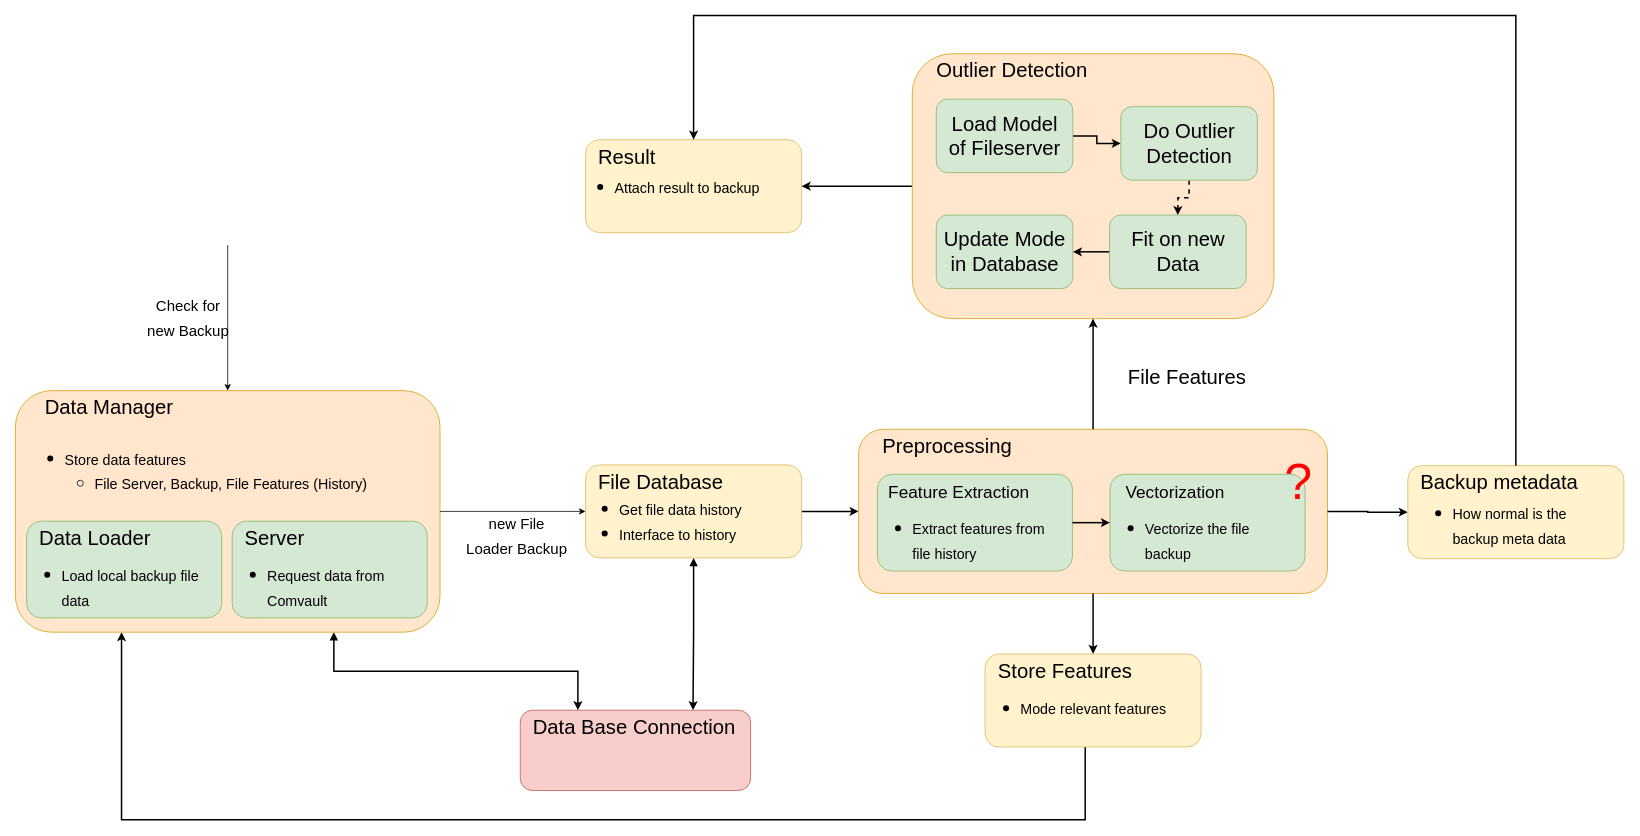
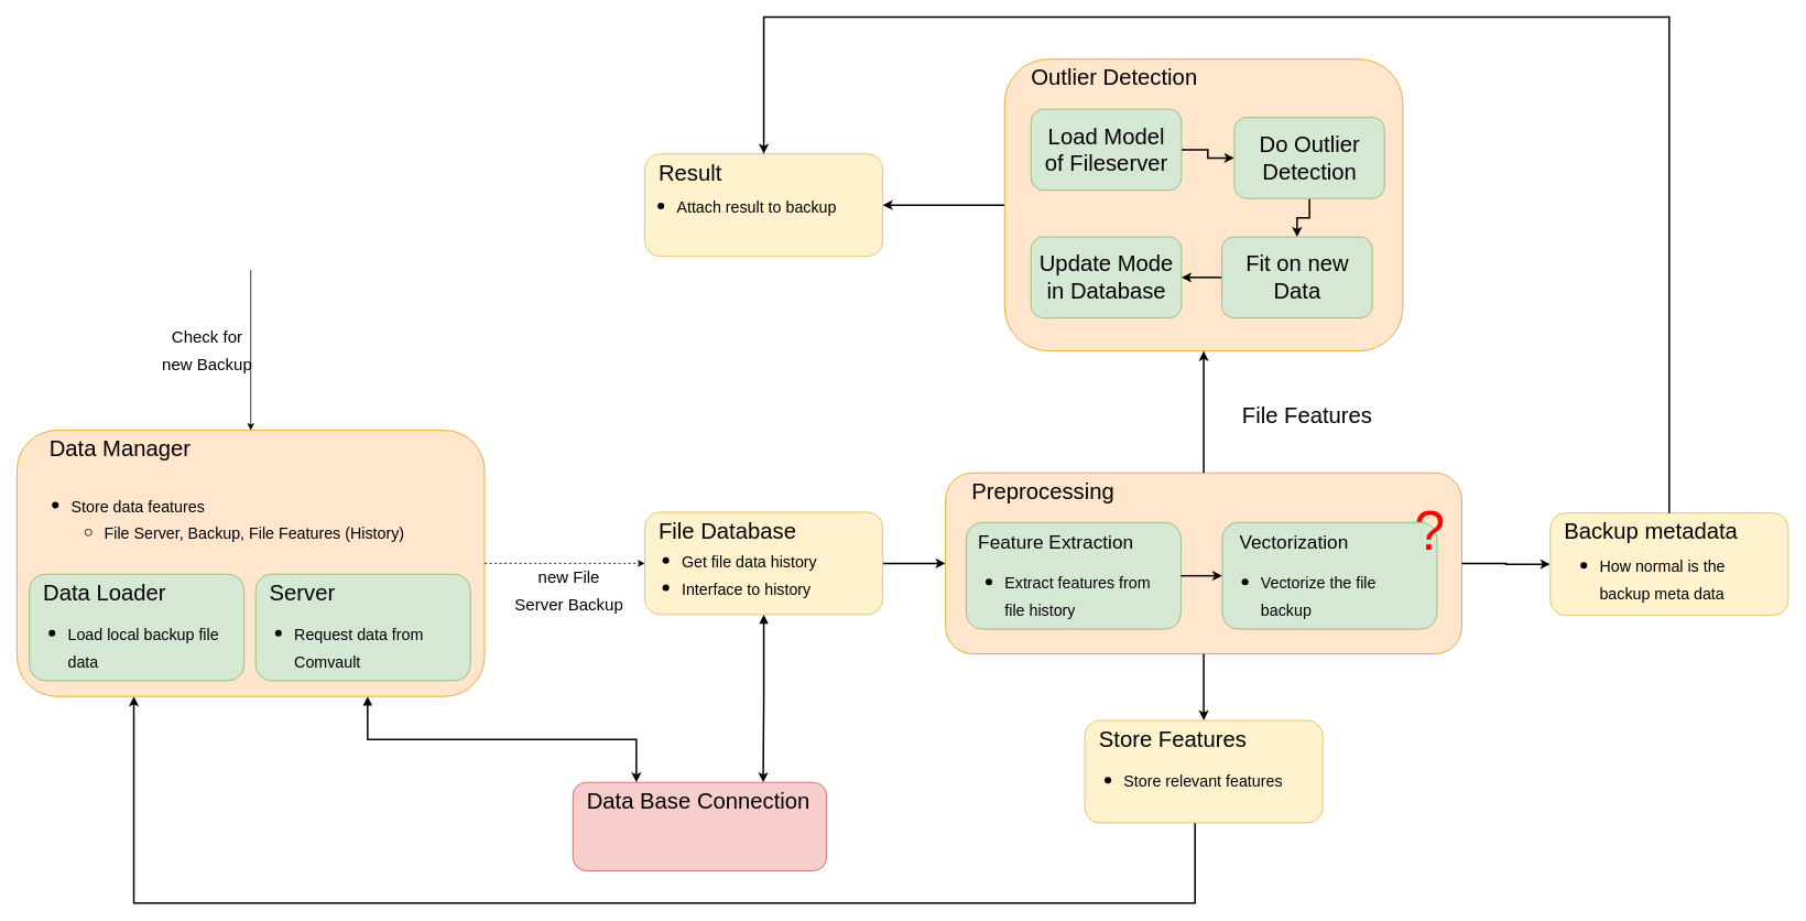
  <mxCell id="0" />
  <mxCell id="1" parent="0" />
  <mxCell id="2" style="edgeStyle=orthogonalEdgeStyle;rounded=0;orthogonalLoop=1;jettySize=auto;html=1;startArrow=none;startFill=0;strokeWidth=2;fontSize=27;entryX=0.25;entryY=1;entryDx=0;entryDy=0;exitX=0.5;exitY=1;exitDx=0;exitDy=0;" parent="1" source="34" target="4" edge="1"><mxGeometry relative="1" as="geometry"><mxPoint x="1221" y="1109" as="targetPoint" /><Array as="points"><mxPoint x="1446" y="1092" /><mxPoint x="162" y="1092" /></Array></mxGeometry></mxCell>
  <mxCell id="3" style="edgeStyle=orthogonalEdgeStyle;rounded=0;orthogonalLoop=1;jettySize=auto;html=1;exitX=0.75;exitY=1;exitDx=0;exitDy=0;entryX=0.25;entryY=0;entryDx=0;entryDy=0;fontSize=27;strokeWidth=2;startArrow=block;startFill=1;" parent="1" source="4" target="21" edge="1"><mxGeometry relative="1" as="geometry" /></mxCell>
  <mxCell id="4" value="&amp;nbsp; &amp;nbsp; &amp;nbsp;Data Manager" style="rounded=1;whiteSpace=wrap;html=1;fillColor=#ffe6cc;strokeColor=#d79b00;align=left;verticalAlign=top;fontSize=27;" parent="1" vertex="1"><mxGeometry x="20" y="520" width="566" height="322" as="geometry" /></mxCell>
  <mxCell id="5" value="" style="group" parent="1" vertex="1" connectable="0"><mxGeometry x="309" y="694" width="260" height="129" as="geometry" /></mxCell>
  <mxCell id="6" value="&amp;nbsp; Server" style="rounded=1;whiteSpace=wrap;html=1;fillColor=#d5e8d4;strokeColor=#82b366;align=left;verticalAlign=top;fontSize=27;" parent="5" vertex="1"><mxGeometry width="260" height="129" as="geometry" /></mxCell>
  <mxCell id="7" value="&lt;ul&gt;&lt;li&gt;&lt;span style=&quot;font-size: 19px ; line-height: 100%&quot;&gt;Request data from Comvault&amp;nbsp;&lt;/span&gt;&lt;/li&gt;&lt;/ul&gt;" style="text;html=1;strokeColor=none;fillColor=none;align=left;verticalAlign=middle;whiteSpace=wrap;rounded=0;fontSize=27;" parent="5" vertex="1"><mxGeometry x="5" y="77" width="227" height="20" as="geometry" /></mxCell>
  <mxCell id="8" value="" style="group" parent="1" vertex="1" connectable="0"><mxGeometry x="35" y="694" width="260" height="129" as="geometry" /></mxCell>
  <mxCell id="9" value="&amp;nbsp; Data Loader" style="rounded=1;whiteSpace=wrap;html=1;fillColor=#d5e8d4;strokeColor=#82b366;align=left;verticalAlign=top;fontSize=27;" parent="8" vertex="1"><mxGeometry width="260" height="129" as="geometry" /></mxCell>
  <mxCell id="10" value="&lt;ul&gt;&lt;li&gt;&lt;span style=&quot;font-size: 19px ; line-height: 100%&quot;&gt;Load local backup file data&lt;/span&gt;&lt;/li&gt;&lt;/ul&gt;" style="text;html=1;strokeColor=none;fillColor=none;align=left;verticalAlign=middle;whiteSpace=wrap;rounded=0;fontSize=27;" parent="8" vertex="1"><mxGeometry x="5" y="77" width="227" height="20" as="geometry" /></mxCell>
  <mxCell id="11" value="&lt;ul&gt;&lt;li&gt;&lt;span style=&quot;font-size: 19px&quot;&gt;Store data features&lt;/span&gt;&lt;br&gt;&lt;/li&gt;&lt;ul&gt;&lt;li&gt;&lt;span style=&quot;font-size: 19px&quot;&gt;File Server, Backup, File Features (History)&lt;/span&gt;&lt;/li&gt;&lt;/ul&gt;&lt;/ul&gt;" style="text;html=1;strokeColor=none;fillColor=none;align=left;verticalAlign=middle;whiteSpace=wrap;rounded=0;fontSize=27;" parent="1" vertex="1"><mxGeometry x="44" y="577" width="472" height="98" as="geometry" /></mxCell>
  <mxCell id="12" value="" style="endArrow=classic;html=1;fontSize=27;entryX=0.5;entryY=0;entryDx=0;entryDy=0;" parent="1" target="4" edge="1"><mxGeometry width="50" height="50" relative="1" as="geometry"><mxPoint x="303" y="326" as="sourcePoint" /><mxPoint x="695" y="654" as="targetPoint" /></mxGeometry></mxCell>
  <mxCell id="13" value="&lt;font style=&quot;font-size: 20px&quot;&gt;Check for &lt;br&gt;new Backup&lt;/font&gt;" style="text;html=1;strokeColor=none;fillColor=none;align=center;verticalAlign=middle;whiteSpace=wrap;rounded=0;fontSize=27;" parent="1" vertex="1"><mxGeometry x="143" y="412" width="215" height="20" as="geometry" /></mxCell>
- <mxCell id="14" value="" style="endArrow=classic;html=1;fontSize=27;exitX=1;exitY=0.5;exitDx=0;exitDy=0;" parent="1" source="4" target="18" edge="1"><mxGeometry width="50" height="50" relative="1" as="geometry"><mxPoint x="313" y="336" as="sourcePoint" /><mxPoint x="782" y="681" as="targetPoint" /></mxGeometry></mxCell>
- <mxCell id="15" value="&lt;span style=&quot;font-size: 20px&quot;&gt;new File &lt;br&gt;Loader Backup&lt;/span&gt;" style="text;html=1;strokeColor=none;fillColor=none;align=center;verticalAlign=middle;whiteSpace=wrap;rounded=0;fontSize=27;" parent="1" vertex="1"><mxGeometry x="581" y="687" width="215" height="50" as="geometry" /></mxCell>
+ <mxCell id="14" value="" style="endArrow=classic;html=1;fontSize=27;exitX=1;exitY=0.5;exitDx=0;exitDy=0;dashed=1;" parent="1" source="4" target="18" edge="1"><mxGeometry width="50" height="50" relative="1" as="geometry"><mxPoint x="313" y="336" as="sourcePoint" /><mxPoint x="782" y="681" as="targetPoint" /></mxGeometry></mxCell>
+ <mxCell id="15" value="&lt;span style=&quot;font-size: 20px&quot;&gt;new File &lt;br&gt;Server Backup&lt;/span&gt;" style="text;html=1;strokeColor=none;fillColor=none;align=center;verticalAlign=middle;whiteSpace=wrap;rounded=0;fontSize=27;" parent="1" vertex="1"><mxGeometry x="581" y="687" width="215" height="50" as="geometry" /></mxCell>
  <mxCell id="16" style="edgeStyle=orthogonalEdgeStyle;rounded=0;orthogonalLoop=1;jettySize=auto;html=1;exitX=0.5;exitY=1;exitDx=0;exitDy=0;entryX=0.75;entryY=0;entryDx=0;entryDy=0;fontSize=27;startArrow=block;startFill=1;strokeWidth=2;" parent="1" source="18" target="21" edge="1"><mxGeometry relative="1" as="geometry" /></mxCell>
  <mxCell id="17" style="edgeStyle=orthogonalEdgeStyle;rounded=0;orthogonalLoop=1;jettySize=auto;html=1;entryX=0;entryY=0.5;entryDx=0;entryDy=0;startArrow=none;startFill=0;strokeWidth=2;fontSize=27;" parent="1" source="18" target="23" edge="1"><mxGeometry relative="1" as="geometry" /></mxCell>
  <mxCell id="18" value="&amp;nbsp; File Database" style="rounded=1;whiteSpace=wrap;html=1;fillColor=#fff2cc;strokeColor=#d6b656;align=left;verticalAlign=top;fontSize=27;" parent="1" vertex="1"><mxGeometry x="780" y="619" width="288" height="124" as="geometry" /></mxCell>
  <mxCell id="19" value="&lt;ul&gt;&lt;li&gt;&lt;span style=&quot;font-size: 19px&quot;&gt;Get file data history&lt;/span&gt;&lt;/li&gt;&lt;li&gt;&lt;span style=&quot;font-size: 19px&quot;&gt;Interface to history&lt;/span&gt;&lt;/li&gt;&lt;/ul&gt;" style="text;html=1;strokeColor=none;fillColor=none;align=left;verticalAlign=middle;whiteSpace=wrap;rounded=0;fontSize=27;" parent="1" vertex="1"><mxGeometry x="783" y="644" width="257" height="98" as="geometry" /></mxCell>
  <mxCell id="20" value="" style="group" parent="1" vertex="1" connectable="0"><mxGeometry x="693" y="946" width="307" height="107" as="geometry" /></mxCell>
  <mxCell id="21" value="&amp;nbsp; Data Base Connection" style="rounded=1;whiteSpace=wrap;html=1;fillColor=#f8cecc;strokeColor=#b85450;align=left;verticalAlign=top;fontSize=27;" parent="20" vertex="1"><mxGeometry width="307" height="107" as="geometry" /></mxCell>
  <mxCell id="22" value="" style="group" parent="1" vertex="1" connectable="0"><mxGeometry x="1144" y="571.5" width="625" height="219" as="geometry" /></mxCell>
  <mxCell id="23" value="&amp;nbsp; &amp;nbsp; Preprocessing" style="rounded=1;whiteSpace=wrap;html=1;fillColor=#ffe6cc;strokeColor=#d79b00;align=left;verticalAlign=top;fontSize=27;" parent="22" vertex="1"><mxGeometry width="625" height="219" as="geometry" /></mxCell>
  <mxCell id="24" value="" style="group" parent="22" vertex="1" connectable="0"><mxGeometry x="25" y="60" width="260" height="129" as="geometry" /></mxCell>
  <mxCell id="25" value="&lt;font style=&quot;font-size: 23px&quot;&gt;&amp;nbsp; Feature Extraction&lt;/font&gt;" style="rounded=1;whiteSpace=wrap;html=1;fillColor=#d5e8d4;strokeColor=#82b366;align=left;verticalAlign=top;fontSize=27;" parent="24" vertex="1"><mxGeometry width="260" height="129" as="geometry" /></mxCell>
  <mxCell id="26" value="&lt;ul&gt;&lt;li&gt;&lt;span style=&quot;font-size: 19px ; line-height: 100%&quot;&gt;Extract features from&amp;nbsp; file history&lt;br&gt;&lt;/span&gt;&lt;/li&gt;&lt;/ul&gt;" style="text;html=1;strokeColor=none;fillColor=none;align=left;verticalAlign=middle;whiteSpace=wrap;rounded=0;fontSize=27;" parent="24" vertex="1"><mxGeometry x="5" y="77" width="227" height="20" as="geometry" /></mxCell>
  <mxCell id="27" value="" style="group" parent="22" vertex="1" connectable="0"><mxGeometry x="335" y="60" width="275" height="129" as="geometry" /></mxCell>
  <mxCell id="28" value="&lt;font style=&quot;font-size: 23px&quot;&gt;&amp;nbsp; &amp;nbsp;Vectorization&lt;/font&gt;" style="rounded=1;whiteSpace=wrap;html=1;fillColor=#d5e8d4;strokeColor=#82b366;align=left;verticalAlign=top;fontSize=27;" parent="27" vertex="1"><mxGeometry width="260" height="129" as="geometry" /></mxCell>
  <mxCell id="29" value="&lt;ul&gt;&lt;li&gt;&lt;span style=&quot;font-size: 19px ; line-height: 100%&quot;&gt;Vectorize the file backup&amp;nbsp;&lt;/span&gt;&lt;/li&gt;&lt;/ul&gt;" style="text;html=1;strokeColor=none;fillColor=none;align=left;verticalAlign=middle;whiteSpace=wrap;rounded=0;fontSize=27;" parent="27" vertex="1"><mxGeometry x="5" y="77" width="227" height="20" as="geometry" /></mxCell>
  <mxCell id="30" value="&lt;font style=&quot;font-size: 66px&quot; color=&quot;#ff0000&quot;&gt;?&lt;/font&gt;" style="text;html=1;strokeColor=none;fillColor=none;align=center;verticalAlign=middle;whiteSpace=wrap;rounded=0;fontSize=27;" parent="27" vertex="1"><mxGeometry x="228" y="-23.5" width="47" height="67" as="geometry" /></mxCell>
  <mxCell id="31" style="edgeStyle=orthogonalEdgeStyle;rounded=0;orthogonalLoop=1;jettySize=auto;html=1;startArrow=none;startFill=0;strokeWidth=2;fontSize=27;" parent="22" source="25" target="28" edge="1"><mxGeometry relative="1" as="geometry"><mxPoint x="1292" y="338" as="targetPoint" /></mxGeometry></mxCell>
  <mxCell id="32" value="" style="group" parent="1" vertex="1" connectable="0"><mxGeometry x="1312.5" y="871" width="288" height="124.429" as="geometry" /></mxCell>
  <mxCell id="33" value="&amp;nbsp; Store Features" style="rounded=1;whiteSpace=wrap;html=1;fillColor=#fff2cc;strokeColor=#d6b656;align=left;verticalAlign=top;fontSize=27;" parent="32" vertex="1"><mxGeometry width="288" height="124" as="geometry" /></mxCell>
- <mxCell id="34" value="&lt;ul&gt;&lt;li&gt;&lt;span style=&quot;font-size: 19px&quot;&gt;Mode relevant features&lt;/span&gt;&lt;/li&gt;&lt;/ul&gt;" style="text;html=1;strokeColor=none;fillColor=none;align=left;verticalAlign=middle;whiteSpace=wrap;rounded=0;fontSize=27;" parent="32" vertex="1"><mxGeometry x="5" y="23" width="257" height="98" as="geometry" /></mxCell>
+ <mxCell id="34" value="&lt;ul&gt;&lt;li&gt;&lt;span style=&quot;font-size: 19px&quot;&gt;Store relevant features&lt;/span&gt;&lt;/li&gt;&lt;/ul&gt;" style="text;html=1;strokeColor=none;fillColor=none;align=left;verticalAlign=middle;whiteSpace=wrap;rounded=0;fontSize=27;" parent="32" vertex="1"><mxGeometry x="5" y="23" width="257" height="98" as="geometry" /></mxCell>
  <mxCell id="35" style="edgeStyle=orthogonalEdgeStyle;rounded=0;orthogonalLoop=1;jettySize=auto;html=1;exitX=0.5;exitY=1;exitDx=0;exitDy=0;entryX=0.5;entryY=0;entryDx=0;entryDy=0;startArrow=none;startFill=0;strokeWidth=2;fontSize=27;" parent="1" source="23" target="33" edge="1"><mxGeometry relative="1" as="geometry" /></mxCell>
  <mxCell id="36" style="edgeStyle=orthogonalEdgeStyle;rounded=0;orthogonalLoop=1;jettySize=auto;html=1;entryX=1;entryY=0.5;entryDx=0;entryDy=0;startArrow=none;startFill=0;strokeWidth=2;fontSize=27;" parent="1" source="37" target="47" edge="1"><mxGeometry relative="1" as="geometry" /></mxCell>
  <mxCell id="37" value="&amp;nbsp; &amp;nbsp; Outlier Detection" style="rounded=1;whiteSpace=wrap;html=1;fillColor=#ffe6cc;strokeColor=#d79b00;align=left;verticalAlign=top;fontSize=27;" parent="1" vertex="1"><mxGeometry x="1215.5" y="71" width="482" height="353" as="geometry" /></mxCell>
  <mxCell id="38" value="" style="edgeStyle=orthogonalEdgeStyle;rounded=0;orthogonalLoop=1;jettySize=auto;html=1;startArrow=none;startFill=0;strokeWidth=2;fontSize=27;" parent="1" source="39" target="41" edge="1"><mxGeometry relative="1" as="geometry" /></mxCell>
  <mxCell id="39" value="Load Model&lt;br&gt;of Fileserver" style="rounded=1;whiteSpace=wrap;html=1;fontSize=27;align=center;fillColor=#d5e8d4;strokeColor=#82b366;" parent="1" vertex="1"><mxGeometry x="1247.5" y="131.5" width="182" height="98" as="geometry" /></mxCell>
- <mxCell id="40" value="" style="edgeStyle=orthogonalEdgeStyle;rounded=0;orthogonalLoop=1;jettySize=auto;html=1;startArrow=none;startFill=0;strokeWidth=2;fontSize=27;dashed=1;" parent="1" source="41" target="43" edge="1"><mxGeometry relative="1" as="geometry" /></mxCell>
+ <mxCell id="40" value="" style="edgeStyle=orthogonalEdgeStyle;rounded=0;orthogonalLoop=1;jettySize=auto;html=1;startArrow=none;startFill=0;strokeWidth=2;fontSize=27;" parent="1" source="41" target="43" edge="1"><mxGeometry relative="1" as="geometry" /></mxCell>
  <mxCell id="41" value="Do Outlier Detection" style="rounded=1;whiteSpace=wrap;html=1;fontSize=27;align=center;fillColor=#d5e8d4;strokeColor=#82b366;" parent="1" vertex="1"><mxGeometry x="1493.5" y="141.5" width="182" height="98" as="geometry" /></mxCell>
  <mxCell id="42" value="" style="edgeStyle=orthogonalEdgeStyle;rounded=0;orthogonalLoop=1;jettySize=auto;html=1;startArrow=none;startFill=0;strokeWidth=2;fontSize=27;" parent="1" source="43" target="44" edge="1"><mxGeometry relative="1" as="geometry" /></mxCell>
  <mxCell id="43" value="Fit on new&lt;br&gt;Data" style="rounded=1;whiteSpace=wrap;html=1;fontSize=27;align=center;fillColor=#d5e8d4;strokeColor=#82b366;" parent="1" vertex="1"><mxGeometry x="1478.5" y="286" width="182" height="98" as="geometry" /></mxCell>
  <mxCell id="44" value="Update Mode in Database" style="rounded=1;whiteSpace=wrap;html=1;fontSize=27;align=center;fillColor=#d5e8d4;strokeColor=#82b366;" parent="1" vertex="1"><mxGeometry x="1247.5" y="286" width="182" height="98" as="geometry" /></mxCell>
  <mxCell id="45" style="edgeStyle=orthogonalEdgeStyle;rounded=0;orthogonalLoop=1;jettySize=auto;html=1;entryX=0.5;entryY=1;entryDx=0;entryDy=0;startArrow=none;startFill=0;strokeWidth=2;fontSize=27;" parent="1" source="23" target="37" edge="1"><mxGeometry relative="1" as="geometry" /></mxCell>
  <mxCell id="46" value="File Features" style="text;html=1;strokeColor=none;fillColor=none;align=center;verticalAlign=middle;whiteSpace=wrap;rounded=0;fontSize=27;" parent="1" vertex="1"><mxGeometry x="1478.5" y="493" width="206" height="20" as="geometry" /></mxCell>
  <mxCell id="47" value="&amp;nbsp; Result&lt;br&gt;" style="rounded=1;whiteSpace=wrap;html=1;fillColor=#fff2cc;strokeColor=#d6b656;align=left;verticalAlign=top;fontSize=27;" parent="1" vertex="1"><mxGeometry x="780" y="185.5" width="288" height="124" as="geometry" /></mxCell>
  <mxCell id="48" value="&lt;ul&gt;&lt;li&gt;&lt;span style=&quot;font-size: 19px&quot;&gt;Attach result to backup&amp;nbsp;&lt;/span&gt;&lt;/li&gt;&lt;/ul&gt;" style="text;html=1;strokeColor=none;fillColor=none;align=left;verticalAlign=middle;whiteSpace=wrap;rounded=0;fontSize=27;" parent="1" vertex="1"><mxGeometry x="777" y="198" width="257" height="99" as="geometry" /></mxCell>
  <mxCell id="49" style="edgeStyle=orthogonalEdgeStyle;rounded=0;orthogonalLoop=1;jettySize=auto;html=1;startArrow=none;startFill=0;strokeWidth=2;fontSize=27;entryX=0;entryY=0.5;entryDx=0;entryDy=0;" parent="1" source="23" target="51" edge="1"><mxGeometry relative="1" as="geometry"><mxPoint x="1894" y="664" as="targetPoint" /></mxGeometry></mxCell>
  <mxCell id="50" value="" style="group" parent="1" vertex="1" connectable="0"><mxGeometry x="1876" y="620" width="288" height="128" as="geometry" /></mxCell>
  <mxCell id="51" value="&amp;nbsp; Backup metadata" style="rounded=1;whiteSpace=wrap;html=1;fillColor=#fff2cc;strokeColor=#d6b656;align=left;verticalAlign=top;fontSize=27;" parent="50" vertex="1"><mxGeometry width="288" height="124" as="geometry" /></mxCell>
  <mxCell id="52" value="&lt;ul&gt;&lt;li&gt;&lt;span style=&quot;font-size: 19px&quot;&gt;How normal is the backup meta data&lt;/span&gt;&lt;/li&gt;&lt;/ul&gt;" style="text;html=1;strokeColor=none;fillColor=none;align=left;verticalAlign=middle;whiteSpace=wrap;rounded=0;fontSize=27;" parent="50" vertex="1"><mxGeometry x="18" y="30" width="257" height="98" as="geometry" /></mxCell>
  <mxCell id="53" style="edgeStyle=orthogonalEdgeStyle;rounded=0;orthogonalLoop=1;jettySize=auto;html=1;entryX=0.5;entryY=0;entryDx=0;entryDy=0;startArrow=none;startFill=0;strokeWidth=2;fontSize=27;" parent="1" source="51" target="47" edge="1"><mxGeometry relative="1" as="geometry"><Array as="points"><mxPoint x="2020" y="20" /><mxPoint x="924" y="20" /></Array></mxGeometry></mxCell>
